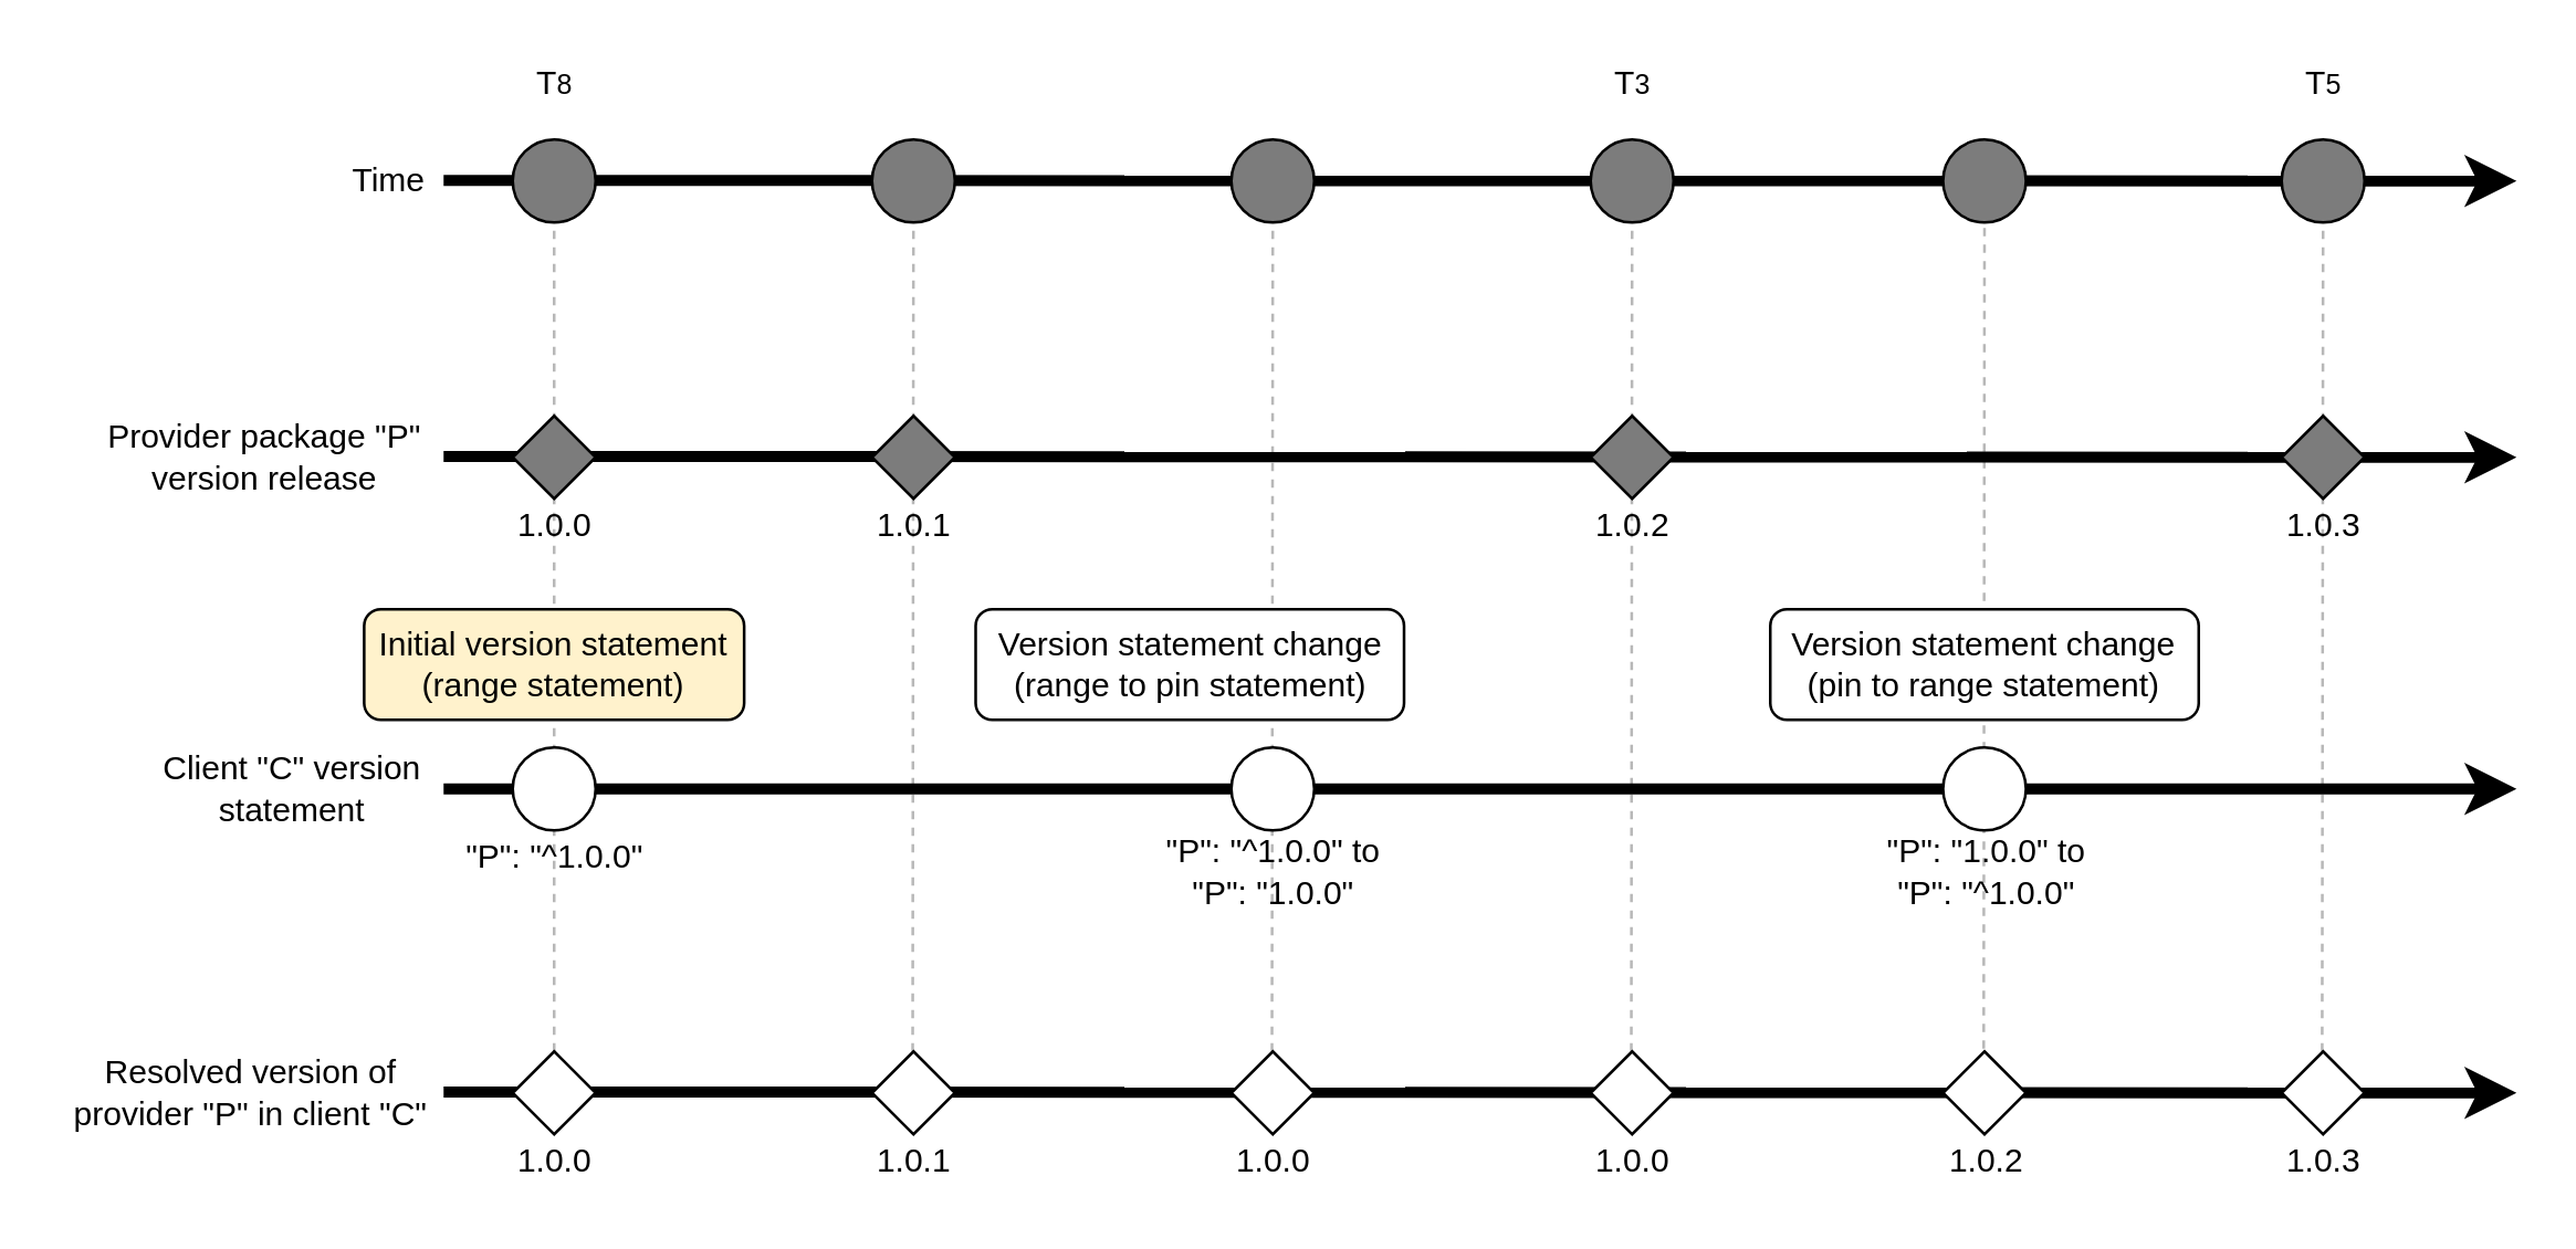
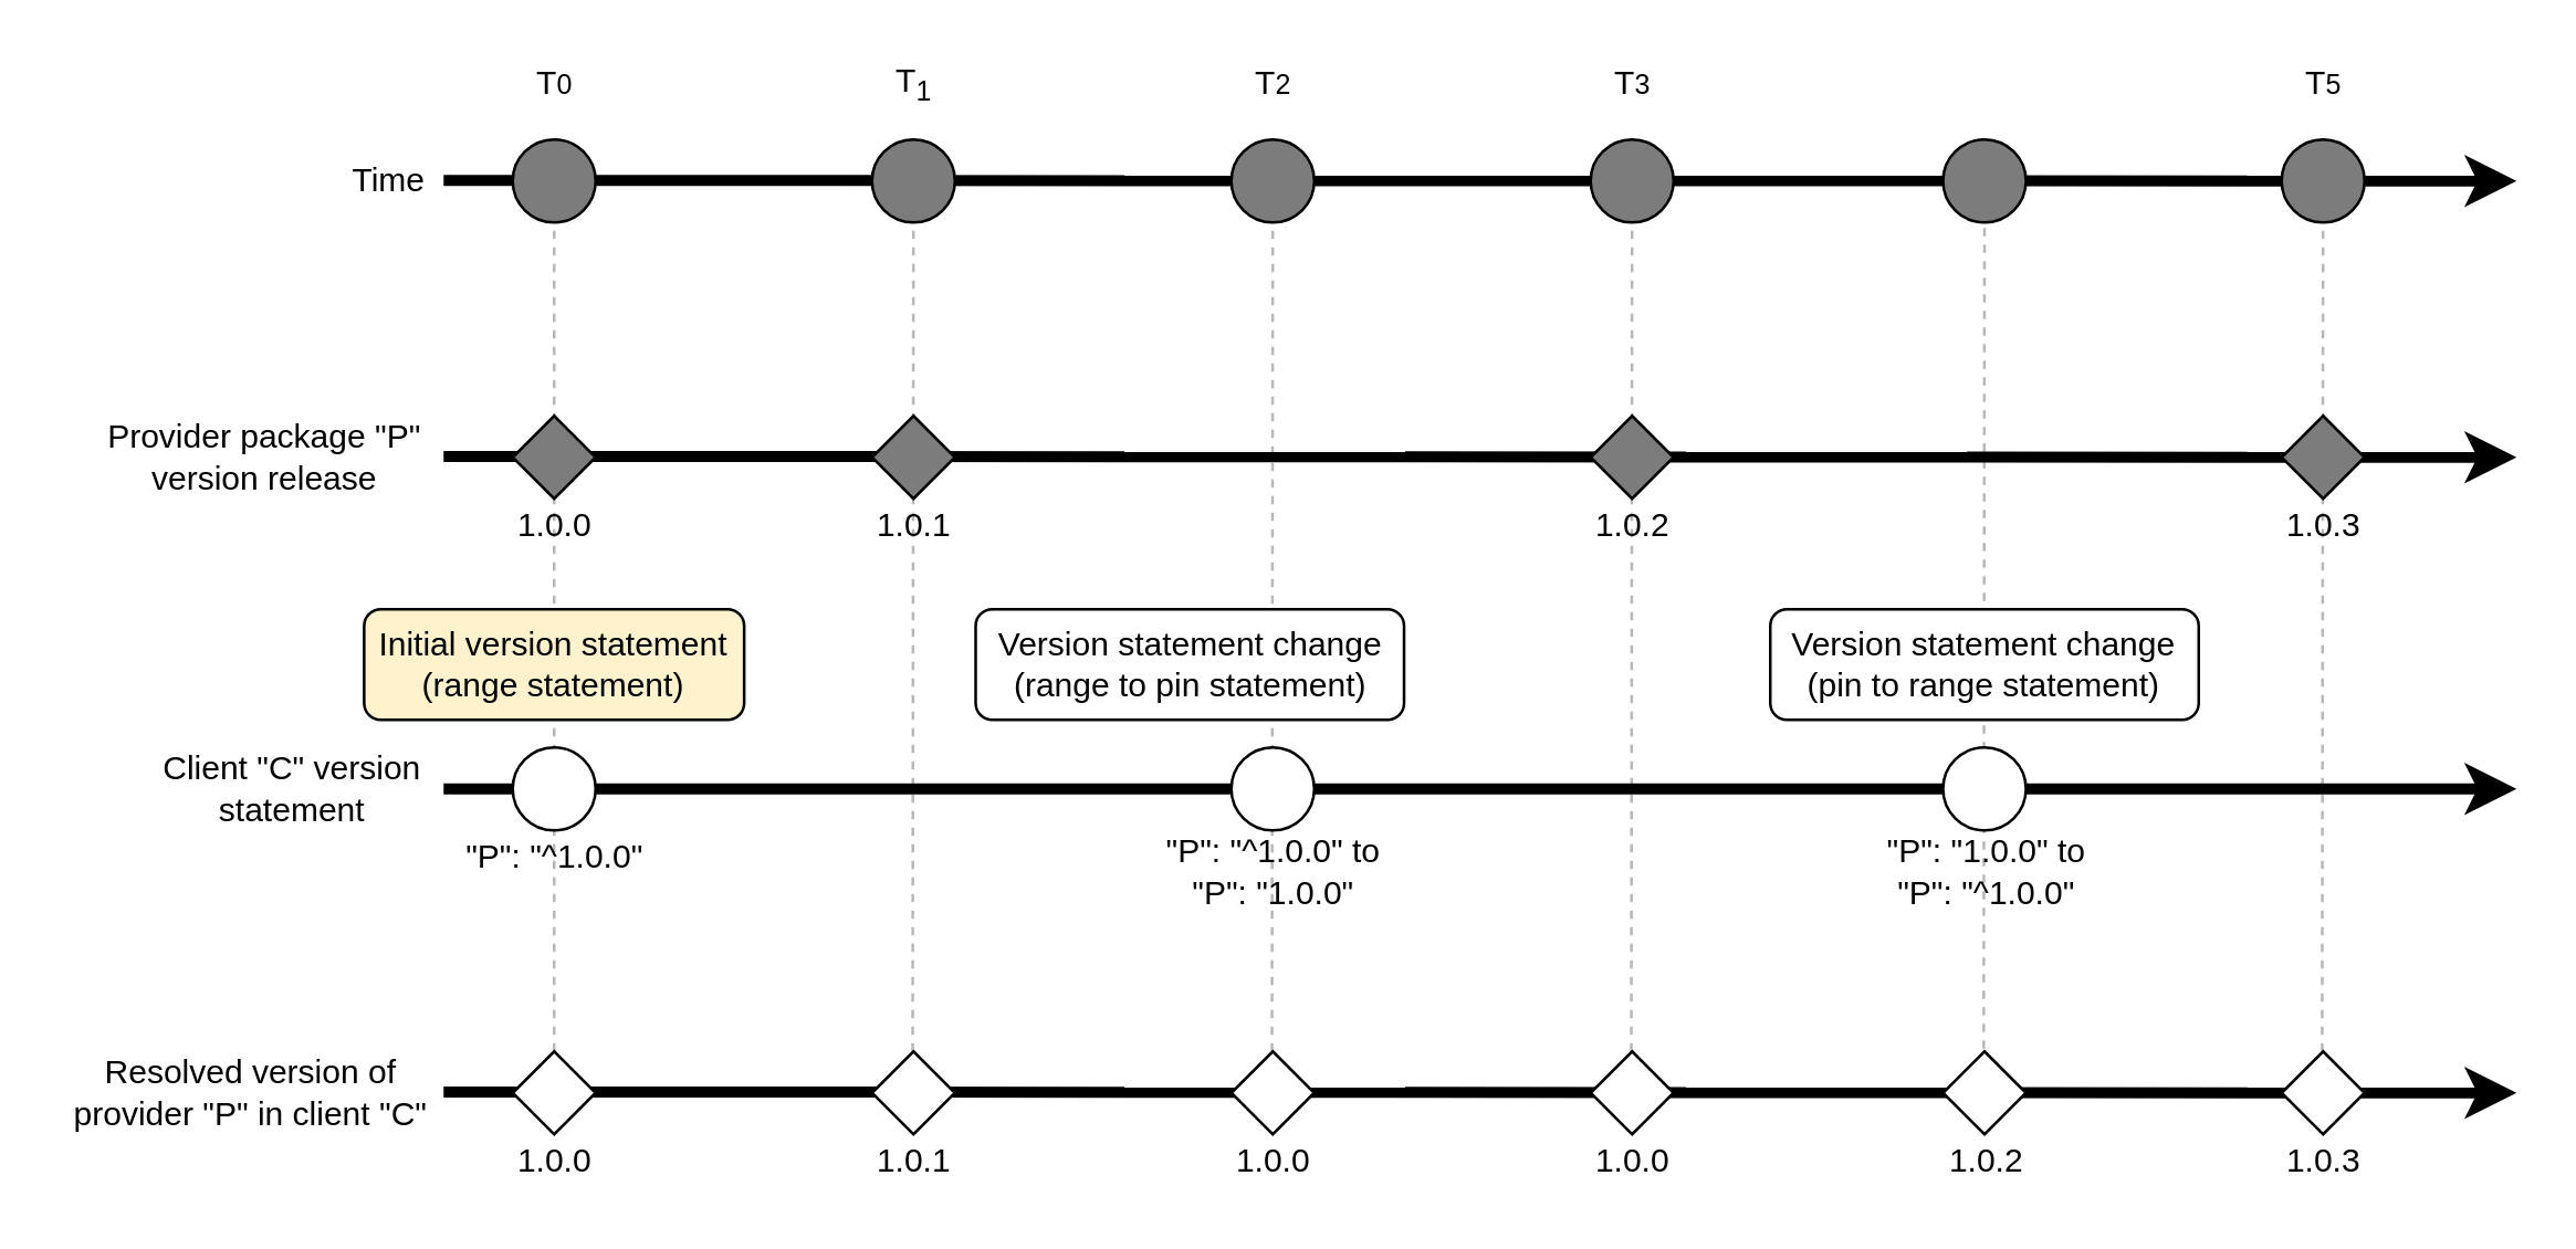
  <mxCell id="0" />
  <mxCell id="1" parent="0" />
  <mxCell id="2" value="" style="endArrow=none;dashed=1;html=1;strokeWidth=1;strokeColor=#B8B8B8;" parent="1" target="50" edge="1"><mxGeometry width="50" height="50" relative="1" as="geometry"><mxPoint x="459.71" y="380" as="sourcePoint" /><mxPoint x="460" y="280" as="targetPoint" /></mxGeometry></mxCell>
  <mxCell id="3" value="" style="endArrow=none;dashed=1;html=1;strokeWidth=1;strokeColor=#B8B8B8;" parent="1" target="51" edge="1"><mxGeometry width="50" height="50" relative="1" as="geometry"><mxPoint x="717.21" y="385" as="sourcePoint" /><mxPoint x="717.5" y="285" as="targetPoint" /></mxGeometry></mxCell>
  <mxCell id="4" value="" style="endArrow=none;dashed=1;html=1;strokeWidth=1;strokeColor=#B8B8B8;" parent="1" target="45" edge="1"><mxGeometry width="50" height="50" relative="1" as="geometry"><mxPoint x="329.71" y="380" as="sourcePoint" /><mxPoint x="329.71" y="180" as="targetPoint" /></mxGeometry></mxCell>
  <mxCell id="5" value="" style="endArrow=none;dashed=1;html=1;strokeWidth=1;strokeColor=#B8B8B8;" parent="1" target="48" edge="1"><mxGeometry width="50" height="50" relative="1" as="geometry"><mxPoint x="589.71" y="380" as="sourcePoint" /><mxPoint x="589.71" y="180" as="targetPoint" /></mxGeometry></mxCell>
  <mxCell id="6" value="" style="endArrow=none;dashed=1;html=1;strokeWidth=1;strokeColor=#B8B8B8;" parent="1" target="49" edge="1"><mxGeometry width="50" height="50" relative="1" as="geometry"><mxPoint x="839.66" y="380" as="sourcePoint" /><mxPoint x="839.66" y="180" as="targetPoint" /></mxGeometry></mxCell>
  <mxCell id="7" value="" style="endArrow=none;dashed=1;html=1;strokeWidth=1;strokeColor=#B8B8B8;" parent="1" source="29" target="46" edge="1"><mxGeometry width="50" height="50" relative="1" as="geometry"><mxPoint x="320" y="200" as="sourcePoint" /><mxPoint x="370" y="150" as="targetPoint" /></mxGeometry></mxCell>
  <mxCell id="8" value="" style="endArrow=classic;html=1;strokeWidth=4;startArrow=none;exitX=1;exitY=0.489;exitDx=0;exitDy=0;exitPerimeter=0;" parent="1" source="9" edge="1"><mxGeometry width="50" height="50" relative="1" as="geometry"><mxPoint x="170" y="165" as="sourcePoint" /><mxPoint x="910" y="165" as="targetPoint" /></mxGeometry></mxCell>
  <mxCell id="9" value="Provider package &quot;P&quot;&lt;br&gt;version release" style="text;html=1;align=center;verticalAlign=middle;resizable=0;points=[];autosize=1;strokeColor=none;" parent="1" vertex="1"><mxGeometry x="30" y="150" width="130" height="30" as="geometry" /></mxCell>
  <mxCell id="10" value="" style="rhombus;whiteSpace=wrap;html=1;fillColor=#7C7C7C;" parent="1" vertex="1"><mxGeometry x="315" y="150" width="30" height="30" as="geometry" /></mxCell>
  <mxCell id="11" value="1.0.1" style="text;html=1;align=center;verticalAlign=middle;resizable=0;points=[];autosize=1;strokeColor=none;" parent="1" vertex="1"><mxGeometry x="310" y="180" width="40" height="20" as="geometry" /></mxCell>
  <mxCell id="12" value="" style="rhombus;whiteSpace=wrap;html=1;fillColor=#7C7C7C;" parent="1" vertex="1"><mxGeometry x="185" y="150" width="30" height="30" as="geometry" /></mxCell>
  <mxCell id="13" value="1.0.0" style="text;html=1;align=center;verticalAlign=middle;resizable=0;points=[];autosize=1;strokeColor=none;" parent="1" vertex="1"><mxGeometry x="180" y="180" width="40" height="20" as="geometry" /></mxCell>
  <mxCell id="14" value="" style="endArrow=classic;html=1;strokeWidth=4;startArrow=none;" parent="1" edge="1"><mxGeometry width="50" height="50" relative="1" as="geometry"><mxPoint x="160" y="285" as="sourcePoint" /><mxPoint x="910" y="285" as="targetPoint" /></mxGeometry></mxCell>
  <mxCell id="15" value="Client &quot;C&quot; version &lt;br&gt;statement" style="text;html=1;align=center;verticalAlign=middle;resizable=0;points=[];autosize=1;strokeColor=none;" parent="1" vertex="1"><mxGeometry x="50" y="270" width="110" height="30" as="geometry" /></mxCell>
  <mxCell id="16" value="" style="ellipse;whiteSpace=wrap;html=1;fillColor=#FFFFFF;" parent="1" vertex="1"><mxGeometry x="185" y="270" width="30" height="30" as="geometry" /></mxCell>
  <mxCell id="17" value="&quot;P&quot;: &quot;^1.0.0&quot;" style="text;html=1;align=center;verticalAlign=middle;resizable=0;points=[];autosize=1;strokeColor=none;" parent="1" vertex="1"><mxGeometry x="160" y="300" width="80" height="20" as="geometry" /></mxCell>
  <mxCell id="18" value="Initial version statement&lt;br&gt;(range statement)" style="rounded=1;whiteSpace=wrap;html=1;fillColor=#fff2cc;" parent="1" vertex="1"><mxGeometry x="131.25" y="220" width="137.5" height="40" as="geometry" /></mxCell>
  <mxCell id="19" value="" style="ellipse;whiteSpace=wrap;html=1;fillColor=#FFFFFF;" parent="1" vertex="1"><mxGeometry x="445" y="270" width="30" height="30" as="geometry" /></mxCell>
  <mxCell id="20" value="&quot;P&quot;: &quot;^1.0.0&quot; to&lt;br&gt;&quot;P&quot;: &quot;1.0.0&quot;" style="text;html=1;align=center;verticalAlign=middle;resizable=0;points=[];autosize=1;strokeColor=none;" parent="1" vertex="1"><mxGeometry x="415" y="300" width="90" height="30" as="geometry" /></mxCell>
  <mxCell id="21" value="Version statement change&lt;br&gt;(range to pin statement)" style="rounded=1;whiteSpace=wrap;html=1;fillColor=#FFFFFF;" parent="1" vertex="1"><mxGeometry x="352.5" y="220" width="155" height="40" as="geometry" /></mxCell>
  <mxCell id="22" value="" style="ellipse;whiteSpace=wrap;html=1;fillColor=#FFFFFF;" parent="1" vertex="1"><mxGeometry x="702.5" y="270" width="30" height="30" as="geometry" /></mxCell>
  <mxCell id="23" value="&quot;P&quot;: &quot;1.0.0&quot; to&lt;br&gt;&quot;P&quot;: &quot;^1.0.0&quot;" style="text;html=1;align=center;verticalAlign=middle;resizable=0;points=[];autosize=1;strokeColor=none;" parent="1" vertex="1"><mxGeometry x="672.5" y="300" width="90" height="30" as="geometry" /></mxCell>
  <mxCell id="24" value="Version statement change&lt;br&gt;(pin to range statement)" style="rounded=1;whiteSpace=wrap;html=1;fillColor=#FFFFFF;" parent="1" vertex="1"><mxGeometry x="640" y="220" width="155" height="40" as="geometry" /></mxCell>
  <mxCell id="25" value="" style="endArrow=classic;html=1;strokeWidth=4;startArrow=none;exitX=1;exitY=0.489;exitDx=0;exitDy=0;exitPerimeter=0;" parent="1" source="26" edge="1"><mxGeometry width="50" height="50" relative="1" as="geometry"><mxPoint x="170" y="395" as="sourcePoint" /><mxPoint x="910" y="395" as="targetPoint" /></mxGeometry></mxCell>
  <mxCell id="26" value="Resolved version of &lt;br&gt;provider &quot;P&quot; in client &quot;C&quot;" style="text;html=1;align=center;verticalAlign=middle;resizable=0;points=[];autosize=1;strokeColor=none;" parent="1" vertex="1"><mxGeometry x="20" y="380" width="140" height="30" as="geometry" /></mxCell>
  <mxCell id="27" value="" style="rhombus;whiteSpace=wrap;html=1;fillColor=#FFFFFF;" parent="1" vertex="1"><mxGeometry x="315" y="380" width="30" height="30" as="geometry" /></mxCell>
  <mxCell id="28" value="1.0.1" style="text;html=1;align=center;verticalAlign=middle;resizable=0;points=[];autosize=1;strokeColor=none;" parent="1" vertex="1"><mxGeometry x="310" y="410" width="40" height="20" as="geometry" /></mxCell>
  <mxCell id="29" value="" style="rhombus;whiteSpace=wrap;html=1;fillColor=#FFFFFF;" parent="1" vertex="1"><mxGeometry x="185" y="380" width="30" height="30" as="geometry" /></mxCell>
  <mxCell id="30" value="1.0.0" style="text;html=1;align=center;verticalAlign=middle;resizable=0;points=[];autosize=1;strokeColor=none;" parent="1" vertex="1"><mxGeometry x="180" y="410" width="40" height="20" as="geometry" /></mxCell>
  <mxCell id="31" value="" style="rhombus;whiteSpace=wrap;html=1;fillColor=#FFFFFF;" parent="1" vertex="1"><mxGeometry x="445" y="380" width="30" height="30" as="geometry" /></mxCell>
  <mxCell id="32" value="1.0.0" style="text;html=1;align=center;verticalAlign=middle;resizable=0;points=[];autosize=1;strokeColor=none;" parent="1" vertex="1"><mxGeometry x="440" y="410" width="40" height="20" as="geometry" /></mxCell>
  <mxCell id="33" value="" style="rhombus;whiteSpace=wrap;html=1;fillColor=#7C7C7C;" parent="1" vertex="1"><mxGeometry x="575" y="150" width="30" height="30" as="geometry" /></mxCell>
  <mxCell id="34" value="1.0.2" style="text;html=1;align=center;verticalAlign=middle;resizable=0;points=[];autosize=1;strokeColor=none;" parent="1" vertex="1"><mxGeometry x="570" y="180" width="40" height="20" as="geometry" /></mxCell>
  <mxCell id="35" value="" style="rhombus;whiteSpace=wrap;html=1;fillColor=#7C7C7C;" parent="1" vertex="1"><mxGeometry x="825" y="150" width="30" height="30" as="geometry" /></mxCell>
  <mxCell id="36" value="1.0.3" style="text;html=1;align=center;verticalAlign=middle;resizable=0;points=[];autosize=1;strokeColor=none;" parent="1" vertex="1"><mxGeometry x="820" y="180" width="40" height="20" as="geometry" /></mxCell>
  <mxCell id="37" value="" style="rhombus;whiteSpace=wrap;html=1;fillColor=#FFFFFF;" parent="1" vertex="1"><mxGeometry x="702.5" y="380" width="30" height="30" as="geometry" /></mxCell>
  <mxCell id="38" value="1.0.2" style="text;html=1;align=center;verticalAlign=middle;resizable=0;points=[];autosize=1;strokeColor=none;" parent="1" vertex="1"><mxGeometry x="697.5" y="410" width="40" height="20" as="geometry" /></mxCell>
  <mxCell id="39" value="" style="rhombus;whiteSpace=wrap;html=1;fillColor=#FFFFFF;" parent="1" vertex="1"><mxGeometry x="825" y="380" width="30" height="30" as="geometry" /></mxCell>
  <mxCell id="40" value="1.0.3" style="text;html=1;align=center;verticalAlign=middle;resizable=0;points=[];autosize=1;strokeColor=none;" parent="1" vertex="1"><mxGeometry x="820" y="410" width="40" height="20" as="geometry" /></mxCell>
  <mxCell id="41" value="" style="rhombus;whiteSpace=wrap;html=1;fillColor=#FFFFFF;" parent="1" vertex="1"><mxGeometry x="575" y="380" width="30" height="30" as="geometry" /></mxCell>
  <mxCell id="42" value="1.0.0" style="text;html=1;align=center;verticalAlign=middle;resizable=0;points=[];autosize=1;strokeColor=none;" parent="1" vertex="1"><mxGeometry x="570" y="410" width="40" height="20" as="geometry" /></mxCell>
  <mxCell id="43" value="" style="endArrow=classic;html=1;strokeWidth=4;startArrow=none;exitX=1;exitY=0.489;exitDx=0;exitDy=0;exitPerimeter=0;" parent="1" source="44" edge="1"><mxGeometry width="50" height="50" relative="1" as="geometry"><mxPoint x="170" y="65" as="sourcePoint" /><mxPoint x="910" y="65" as="targetPoint" /></mxGeometry></mxCell>
  <mxCell id="44" value="Time" style="text;html=1;align=center;verticalAlign=middle;resizable=0;points=[];autosize=1;strokeColor=none;" parent="1" vertex="1"><mxGeometry x="120" y="55" width="40" height="20" as="geometry" /></mxCell>
  <mxCell id="45" value="" style="ellipse;whiteSpace=wrap;html=1;fillColor=#7C7C7C;" parent="1" vertex="1"><mxGeometry x="315" y="50" width="30" height="30" as="geometry" /></mxCell>
  <mxCell id="46" value="" style="ellipse;whiteSpace=wrap;html=1;fillColor=#7C7C7C;" parent="1" vertex="1"><mxGeometry x="185" y="50" width="30" height="30" as="geometry" /></mxCell>
- <mxCell id="47" value="T&lt;span style=&quot;font-size: 10px&quot;&gt;8&lt;/span&gt;" style="text;html=1;align=center;verticalAlign=middle;resizable=0;points=[];autosize=1;strokeColor=none;" parent="1" vertex="1"><mxGeometry x="185" y="20" width="30" height="20" as="geometry" /></mxCell>
+ <mxCell id="47" value="T&lt;span style=&quot;font-size: 10px&quot;&gt;0&lt;/span&gt;" style="text;html=1;align=center;verticalAlign=middle;resizable=0;points=[];autosize=1;strokeColor=none;" parent="1" vertex="1"><mxGeometry x="185" y="20" width="30" height="20" as="geometry" /></mxCell>
  <mxCell id="48" value="" style="ellipse;whiteSpace=wrap;html=1;fillColor=#7C7C7C;" parent="1" vertex="1"><mxGeometry x="575" y="50" width="30" height="30" as="geometry" /></mxCell>
  <mxCell id="49" value="" style="ellipse;whiteSpace=wrap;html=1;fillColor=#7C7C7C;" parent="1" vertex="1"><mxGeometry x="825" y="50" width="30" height="30" as="geometry" /></mxCell>
  <mxCell id="50" value="" style="ellipse;whiteSpace=wrap;html=1;fillColor=#7C7C7C;" parent="1" vertex="1"><mxGeometry x="445" y="50" width="30" height="30" as="geometry" /></mxCell>
  <mxCell id="51" value="" style="ellipse;whiteSpace=wrap;html=1;fillColor=#7C7C7C;" parent="1" vertex="1"><mxGeometry x="702.5" y="50" width="30" height="30" as="geometry" /></mxCell>
+ <mxCell id="52" value="T&lt;sub&gt;1&lt;/sub&gt;" style="text;html=1;align=center;verticalAlign=middle;resizable=0;points=[];autosize=1;strokeColor=none;" parent="1" vertex="1"><mxGeometry x="315" y="20" width="30" height="20" as="geometry" /></mxCell>
+ <mxCell id="53" value="T&lt;span style=&quot;font-size: 10px&quot;&gt;2&lt;/span&gt;" style="text;html=1;align=center;verticalAlign=middle;resizable=0;points=[];autosize=1;strokeColor=none;" parent="1" vertex="1"><mxGeometry x="445" y="20" width="30" height="20" as="geometry" /></mxCell>
  <mxCell id="54" value="T&lt;span style=&quot;font-size: 10px&quot;&gt;3&lt;br&gt;&lt;/span&gt;" style="text;html=1;align=center;verticalAlign=middle;resizable=0;points=[];autosize=1;strokeColor=none;" parent="1" vertex="1"><mxGeometry x="575" y="20" width="30" height="20" as="geometry" /></mxCell>
  <mxCell id="55" value="T&lt;span style=&quot;font-size: 10px&quot;&gt;5&lt;/span&gt;" style="text;html=1;align=center;verticalAlign=middle;resizable=0;points=[];autosize=1;strokeColor=none;" parent="1" vertex="1"><mxGeometry x="825" y="20" width="30" height="20" as="geometry" /></mxCell>
